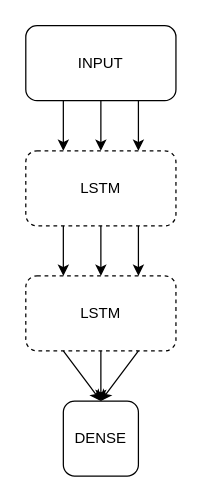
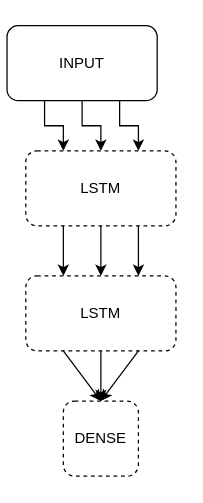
  <mxCell id="0" />
  <mxCell id="1" parent="0" />
  <mxCell id="2" style="edgeStyle=orthogonalEdgeStyle;rounded=0;orthogonalLoop=1;jettySize=auto;html=1;exitX=0.25;exitY=1;exitDx=0;exitDy=0;entryX=0.25;entryY=0;entryDx=0;entryDy=0;" edge="1" parent="1" source="5" target="9"><mxGeometry relative="1" as="geometry" /></mxCell>
  <mxCell id="3" style="edgeStyle=orthogonalEdgeStyle;rounded=0;orthogonalLoop=1;jettySize=auto;html=1;exitX=0.5;exitY=1;exitDx=0;exitDy=0;entryX=0.5;entryY=0;entryDx=0;entryDy=0;" edge="1" parent="1" source="5" target="9"><mxGeometry relative="1" as="geometry" /></mxCell>
  <mxCell id="4" style="edgeStyle=orthogonalEdgeStyle;rounded=0;orthogonalLoop=1;jettySize=auto;html=1;exitX=0.75;exitY=1;exitDx=0;exitDy=0;entryX=0.75;entryY=0;entryDx=0;entryDy=0;" edge="1" parent="1" source="5" target="9"><mxGeometry relative="1" as="geometry" /></mxCell>
- <mxCell id="5" value="INPUT" style="rounded=1;whiteSpace=wrap;html=1;" vertex="1" parent="1"><mxGeometry x="20" y="20" width="120" height="60" as="geometry" /></mxCell>
+ <mxCell id="5" value="INPUT" style="rounded=1;whiteSpace=wrap;html=1;" vertex="1" parent="1"><mxGeometry x="5" y="20" width="120" height="60" as="geometry" /></mxCell>
  <mxCell id="6" style="edgeStyle=orthogonalEdgeStyle;rounded=0;orthogonalLoop=1;jettySize=auto;html=1;exitX=0.25;exitY=1;exitDx=0;exitDy=0;entryX=0.25;entryY=0;entryDx=0;entryDy=0;" edge="1" parent="1" source="9" target="11"><mxGeometry relative="1" as="geometry" /></mxCell>
  <mxCell id="7" style="edgeStyle=orthogonalEdgeStyle;rounded=0;orthogonalLoop=1;jettySize=auto;html=1;exitX=0.5;exitY=1;exitDx=0;exitDy=0;entryX=0.5;entryY=0;entryDx=0;entryDy=0;" edge="1" parent="1" source="9" target="11"><mxGeometry relative="1" as="geometry" /></mxCell>
  <mxCell id="8" style="edgeStyle=orthogonalEdgeStyle;rounded=0;orthogonalLoop=1;jettySize=auto;html=1;exitX=0.75;exitY=1;exitDx=0;exitDy=0;entryX=0.75;entryY=0;entryDx=0;entryDy=0;" edge="1" parent="1" source="9" target="11"><mxGeometry relative="1" as="geometry" /></mxCell>
  <mxCell id="9" value="LSTM" style="rounded=1;whiteSpace=wrap;html=1;dashed=1;" vertex="1" parent="1"><mxGeometry x="20" y="120" width="120" height="60" as="geometry" /></mxCell>
  <mxCell id="10" style="edgeStyle=orthogonalEdgeStyle;rounded=0;orthogonalLoop=1;jettySize=auto;html=1;exitX=0.5;exitY=1;exitDx=0;exitDy=0;entryX=0.5;entryY=0;entryDx=0;entryDy=0;" edge="1" parent="1" source="11" target="12"><mxGeometry relative="1" as="geometry" /></mxCell>
  <mxCell id="11" value="LSTM" style="rounded=1;whiteSpace=wrap;html=1;dashed=1;" vertex="1" parent="1"><mxGeometry x="20" y="220" width="120" height="60" as="geometry" /></mxCell>
- <mxCell id="12" value="DENSE" style="rounded=1;whiteSpace=wrap;html=1;" vertex="1" parent="1"><mxGeometry x="50" y="320" width="60" height="60" as="geometry" /></mxCell>
+ <mxCell id="12" value="DENSE" style="rounded=1;whiteSpace=wrap;html=1;dashed=1;" vertex="1" parent="1"><mxGeometry x="50" y="320" width="60" height="60" as="geometry" /></mxCell>
  <mxCell id="13" value="" style="endArrow=classic;html=1;entryX=0.5;entryY=0;entryDx=0;entryDy=0;exitX=0.25;exitY=1;exitDx=0;exitDy=0;" edge="1" parent="1" source="11" target="12"><mxGeometry width="50" height="50" relative="1" as="geometry"><mxPoint x="-10" y="340" as="sourcePoint" /><mxPoint x="40" y="290" as="targetPoint" /></mxGeometry></mxCell>
  <mxCell id="14" value="" style="endArrow=classic;html=1;exitX=0.75;exitY=1;exitDx=0;exitDy=0;entryX=0.5;entryY=0;entryDx=0;entryDy=0;" edge="1" parent="1" source="11" target="12"><mxGeometry width="50" height="50" relative="1" as="geometry"><mxPoint x="140" y="350" as="sourcePoint" /><mxPoint x="190" y="300" as="targetPoint" /></mxGeometry></mxCell>
